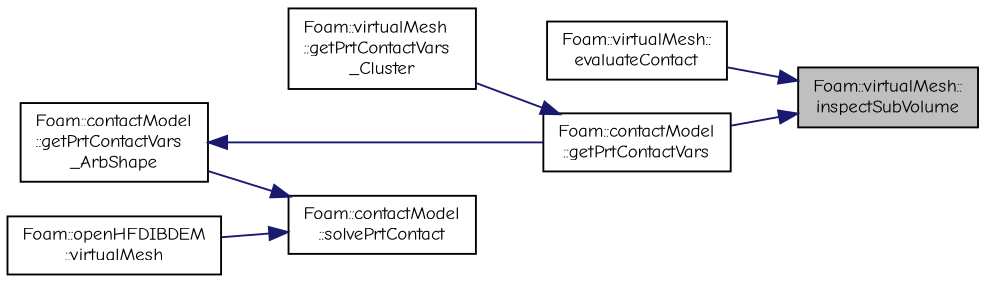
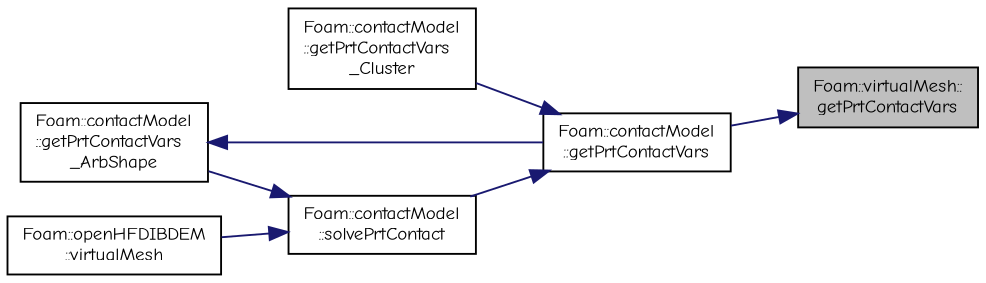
  digraph {
    fontname="Comic Neue"
    rankdir=RL
    node [color=black fillcolor=white fontname="Comic Neue" fontsize=10 shape=record style=filled]
    edge [color=midnightblue dir=back fontname="Comic Neue" fontsize=10 labelfontname=Helvetica labelfontsize=10 style=solid]
-   n1 [fillcolor=grey75 fontcolor=black height=0.2 label="Foam::virtualMesh::\linspectSubVolume" width=0.4]
-   n2 [height=0.2 label="Foam::virtualMesh::\levaluateContact" width=0.4]
+   n1 [fillcolor=grey75 fontcolor=black height=0.2 label="Foam::virtualMesh::\lgetPrtContactVars" width=0.4]
    n3 [height=0.2 label="Foam::contactModel\l::getPrtContactVars" width=0.4]
    n4 [height=0.2 label="Foam::contactModel\l::getPrtContactVars\l_ArbShape" width=0.4]
-   n5 [height=0.2 label="Foam::virtualMesh\l::getPrtContactVars\l_Cluster" width=0.4]
+   n5 [height=0.2 label="Foam::contactModel\l::getPrtContactVars\l_Cluster" width=0.4]
    n6 [height=0.2 label="Foam::contactModel\l::solvePrtContact" width=0.4]
    n7 [height=0.2 label="Foam::openHFDIBDEM\l::virtualMesh" width=0.4]
-   n1 -> n2
    n1 -> n3
    n3 -> n5
+   n3 -> n6
    n4 -> n3
    n6 -> n4
    n6 -> n7
  }
